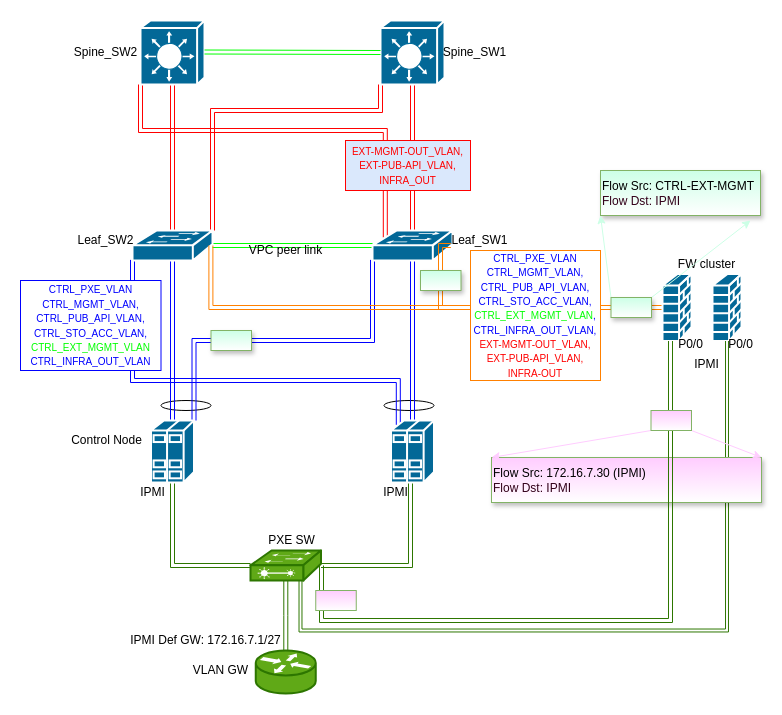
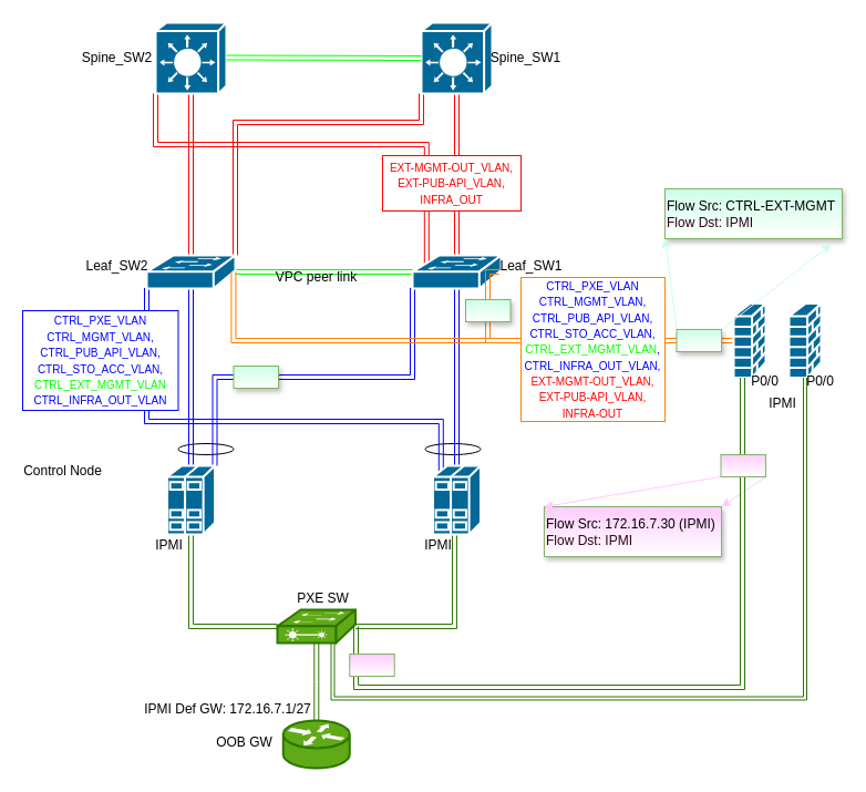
  <mxCell id="0" />
  <mxCell id="1" parent="0" />
  <mxCell id="2" value="" style="ellipse;whiteSpace=wrap;html=1;" parent="1" vertex="1"><mxGeometry x="160.5" y="400" width="50" height="10" as="geometry" /></mxCell>
  <mxCell id="3" value="" style="ellipse;whiteSpace=wrap;html=1;" parent="1" vertex="1"><mxGeometry x="383.5" y="400" width="50" height="10" as="geometry" /></mxCell>
  <mxCell id="4" style="edgeStyle=orthogonalEdgeStyle;rounded=0;orthogonalLoop=1;jettySize=auto;html=1;entryX=0.5;entryY=0.98;entryDx=0;entryDy=0;entryPerimeter=0;shape=link;strokeColor=#0000FF;" parent="1" source="7" target="15" edge="1"><mxGeometry relative="1" as="geometry" /></mxCell>
  <mxCell id="5" style="edgeStyle=orthogonalEdgeStyle;rounded=0;orthogonalLoop=1;jettySize=auto;html=1;exitX=1;exitY=0;exitDx=0;exitDy=0;exitPerimeter=0;entryX=0;entryY=0.98;entryDx=0;entryDy=0;entryPerimeter=0;shape=link;strokeColor=#0000FF;" parent="1" source="7" target="18" edge="1"><mxGeometry relative="1" as="geometry" /></mxCell>
  <mxCell id="6" style="edgeStyle=orthogonalEdgeStyle;rounded=0;orthogonalLoop=1;jettySize=auto;html=1;exitX=0.5;exitY=1;exitDx=0;exitDy=0;exitPerimeter=0;entryX=0;entryY=0.5;entryDx=0;entryDy=0;entryPerimeter=0;fillColor=#60a917;strokeColor=#2D7600;shape=link;" parent="1" source="7" target="37" edge="1"><mxGeometry relative="1" as="geometry" /></mxCell>
  <mxCell id="7" value="" style="shape=mxgraph.cisco.servers.standard_host;html=1;pointerEvents=1;dashed=0;fillColor=#036897;strokeColor=#ffffff;strokeWidth=2;verticalLabelPosition=bottom;verticalAlign=top;align=center;outlineConnect=0;" parent="1" vertex="1"><mxGeometry x="150.5" y="420" width="43" height="62" as="geometry" /></mxCell>
  <mxCell id="8" style="edgeStyle=orthogonalEdgeStyle;rounded=0;orthogonalLoop=1;jettySize=auto;html=1;exitX=0.17;exitY=0.07;exitDx=0;exitDy=0;exitPerimeter=0;entryX=0;entryY=0.98;entryDx=0;entryDy=0;entryPerimeter=0;shape=link;strokeColor=#0000FF;" parent="1" source="11" target="15" edge="1"><mxGeometry relative="1" as="geometry"><Array as="points"><mxPoint x="398" y="380" /><mxPoint x="132" y="380" /></Array></mxGeometry></mxCell>
  <mxCell id="9" style="edgeStyle=orthogonalEdgeStyle;shape=link;rounded=0;orthogonalLoop=1;jettySize=auto;html=1;exitX=0.5;exitY=0;exitDx=0;exitDy=0;exitPerimeter=0;entryX=0.5;entryY=0.98;entryDx=0;entryDy=0;entryPerimeter=0;strokeColor=#0000FF;" parent="1" source="11" target="18" edge="1"><mxGeometry relative="1" as="geometry" /></mxCell>
  <mxCell id="10" style="edgeStyle=orthogonalEdgeStyle;rounded=0;orthogonalLoop=1;jettySize=auto;html=1;entryX=1;entryY=0.5;entryDx=0;entryDy=0;entryPerimeter=0;fillColor=#60a917;strokeColor=#2D7600;shape=link;" parent="1" source="11" target="37" edge="1"><mxGeometry relative="1" as="geometry"><Array as="points"><mxPoint x="410" y="565" /></Array></mxGeometry></mxCell>
  <mxCell id="11" value="" style="shape=mxgraph.cisco.servers.standard_host;html=1;pointerEvents=1;dashed=0;fillColor=#036897;strokeColor=#ffffff;strokeWidth=2;verticalLabelPosition=bottom;verticalAlign=top;align=center;outlineConnect=0;" parent="1" vertex="1"><mxGeometry x="390.5" y="420" width="43" height="62" as="geometry" /></mxCell>
  <mxCell id="12" style="edgeStyle=orthogonalEdgeStyle;shape=link;rounded=0;orthogonalLoop=1;jettySize=auto;html=1;entryX=0.5;entryY=1;entryDx=0;entryDy=0;entryPerimeter=0;strokeColor=#FF0000;" parent="1" source="15" target="23" edge="1"><mxGeometry relative="1" as="geometry" /></mxCell>
  <mxCell id="13" style="edgeStyle=orthogonalEdgeStyle;shape=link;rounded=0;orthogonalLoop=1;jettySize=auto;html=1;exitX=1;exitY=0;exitDx=0;exitDy=0;exitPerimeter=0;entryX=0;entryY=1;entryDx=0;entryDy=0;entryPerimeter=0;strokeColor=#FF0000;" parent="1" source="15" target="24" edge="1"><mxGeometry relative="1" as="geometry"><Array as="points"><mxPoint x="212" y="110" /><mxPoint x="380" y="110" /></Array></mxGeometry></mxCell>
  <mxCell id="14" style="edgeStyle=orthogonalEdgeStyle;shape=link;rounded=0;orthogonalLoop=1;jettySize=auto;html=1;strokeColor=#00FF00;" parent="1" source="15" target="18" edge="1"><mxGeometry relative="1" as="geometry" /></mxCell>
  <mxCell id="15" value="" style="shape=mxgraph.cisco.switches.workgroup_switch;html=1;pointerEvents=1;dashed=0;fillColor=#036897;strokeColor=#ffffff;strokeWidth=2;verticalLabelPosition=bottom;verticalAlign=top;align=center;outlineConnect=0;" parent="1" vertex="1"><mxGeometry x="132" y="230" width="80" height="30" as="geometry" /></mxCell>
  <mxCell id="16" style="edgeStyle=orthogonalEdgeStyle;shape=link;rounded=0;orthogonalLoop=1;jettySize=auto;html=1;strokeColor=#FF0000;" parent="1" source="18" target="24" edge="1"><mxGeometry relative="1" as="geometry" /></mxCell>
  <mxCell id="17" style="edgeStyle=orthogonalEdgeStyle;shape=link;rounded=0;orthogonalLoop=1;jettySize=auto;html=1;exitX=0.16;exitY=0.23;exitDx=0;exitDy=0;exitPerimeter=0;entryX=0;entryY=1;entryDx=0;entryDy=0;entryPerimeter=0;strokeColor=#FF0000;" parent="1" source="18" target="23" edge="1"><mxGeometry relative="1" as="geometry"><Array as="points"><mxPoint x="385" y="130" /><mxPoint x="140" y="130" /></Array></mxGeometry></mxCell>
  <mxCell id="18" value="" style="shape=mxgraph.cisco.switches.workgroup_switch;html=1;pointerEvents=1;dashed=0;fillColor=#036897;strokeColor=#ffffff;strokeWidth=2;verticalLabelPosition=bottom;verticalAlign=top;align=center;outlineConnect=0;" parent="1" vertex="1"><mxGeometry x="372" y="230" width="80" height="30" as="geometry" /></mxCell>
  <mxCell id="19" style="edgeStyle=orthogonalEdgeStyle;rounded=0;orthogonalLoop=1;jettySize=auto;html=1;entryX=0.98;entryY=0.5;entryDx=0;entryDy=0;entryPerimeter=0;strokeColor=#FF8000;shape=link;" parent="1" source="21" target="18" edge="1"><mxGeometry relative="1" as="geometry"><Array as="points"><mxPoint x="440" y="307" /><mxPoint x="440" y="245" /></Array></mxGeometry></mxCell>
  <mxCell id="20" style="edgeStyle=orthogonalEdgeStyle;rounded=0;orthogonalLoop=1;jettySize=auto;html=1;entryX=0.98;entryY=0.5;entryDx=0;entryDy=0;entryPerimeter=0;strokeColor=#FF8000;shape=link;" parent="1" source="21" target="15" edge="1"><mxGeometry relative="1" as="geometry" /></mxCell>
  <mxCell id="21" value="" style="shape=mxgraph.cisco.security.firewall;html=1;pointerEvents=1;dashed=0;fillColor=#036897;strokeColor=#ffffff;strokeWidth=2;verticalLabelPosition=bottom;verticalAlign=top;align=center;outlineConnect=0;" parent="1" vertex="1"><mxGeometry x="662" y="273.5" width="29" height="67" as="geometry" /></mxCell>
  <mxCell id="22" value="" style="shape=mxgraph.cisco.security.firewall;html=1;pointerEvents=1;dashed=0;fillColor=#036897;strokeColor=#ffffff;strokeWidth=2;verticalLabelPosition=bottom;verticalAlign=top;align=center;outlineConnect=0;" parent="1" vertex="1"><mxGeometry x="712" y="273.5" width="29" height="67" as="geometry" /></mxCell>
  <mxCell id="23" value="" style="shape=mxgraph.cisco.switches.layer_3_switch;html=1;pointerEvents=1;dashed=0;fillColor=#036897;strokeColor=#ffffff;strokeWidth=2;verticalLabelPosition=bottom;verticalAlign=top;align=center;outlineConnect=0;" parent="1" vertex="1"><mxGeometry x="140" y="20" width="64" height="64" as="geometry" /></mxCell>
  <mxCell id="24" value="" style="shape=mxgraph.cisco.switches.layer_3_switch;html=1;pointerEvents=1;dashed=0;fillColor=#036897;strokeColor=#ffffff;strokeWidth=2;verticalLabelPosition=bottom;verticalAlign=top;align=center;outlineConnect=0;" parent="1" vertex="1"><mxGeometry x="380" y="20" width="64" height="64" as="geometry" /></mxCell>
  <mxCell id="25" value="Leaf_SW2" style="text;html=1;align=center;verticalAlign=middle;resizable=0;points=[];autosize=1;" parent="1" vertex="1"><mxGeometry x="70" y="230" width="70" height="20" as="geometry" /></mxCell>
  <mxCell id="26" value="Leaf_SW1" style="text;html=1;align=center;verticalAlign=middle;resizable=0;points=[];autosize=1;" parent="1" vertex="1"><mxGeometry x="444" y="230" width="70" height="20" as="geometry" /></mxCell>
  <mxCell id="27" value="Spine_SW2" style="text;html=1;align=center;verticalAlign=middle;resizable=0;points=[];autosize=1;" parent="1" vertex="1"><mxGeometry x="65" y="42" width="80" height="20" as="geometry" /></mxCell>
  <mxCell id="28" value="Spine_SW1" style="text;html=1;align=center;verticalAlign=middle;resizable=0;points=[];autosize=1;" parent="1" vertex="1"><mxGeometry x="434" y="42" width="80" height="20" as="geometry" /></mxCell>
- <mxCell id="29" value="Control Node" style="text;html=1;align=center;verticalAlign=middle;resizable=0;points=[];autosize=1;" parent="1" vertex="1"><mxGeometry x="60.5" y="430" width="90" height="20" as="geometry" /></mxCell>
- <mxCell id="30" value="FW cluster" style="text;html=1;align=center;verticalAlign=middle;resizable=0;points=[];autosize=1;" parent="1" vertex="1"><mxGeometry x="671" y="253.5" width="70" height="20" as="geometry" /></mxCell>
+ <mxCell id="29" value="Control Node" style="text;html=1;align=center;verticalAlign=middle;resizable=0;points=[];autosize=1;" parent="1" vertex="1"><mxGeometry x="10.5" y="415" width="90" height="20" as="geometry" /></mxCell>
  <mxCell id="31" value="VPC peer link" style="text;html=1;align=center;verticalAlign=middle;resizable=0;points=[];autosize=1;" parent="1" vertex="1"><mxGeometry x="240" y="240" width="90" height="20" as="geometry" /></mxCell>
  <mxCell id="32" style="edgeStyle=orthogonalEdgeStyle;shape=link;rounded=0;orthogonalLoop=1;jettySize=auto;html=1;entryX=0;entryY=0.5;entryDx=0;entryDy=0;entryPerimeter=0;strokeColor=#00FF00;" parent="1" target="24" edge="1"><mxGeometry relative="1" as="geometry"><mxPoint x="204" y="51.5" as="sourcePoint" /><mxPoint x="364" y="51.5" as="targetPoint" /></mxGeometry></mxCell>
  <mxCell id="33" value="&lt;span style=&quot;font-family: &amp;#34;calibri&amp;#34; , sans-serif ; text-transform: uppercase&quot;&gt;&lt;font style=&quot;font-size: 10px&quot; color=&quot;#0000ff&quot;&gt;CTRL_PXE_VLAN&lt;br&gt;ctrl_mgmt_vlan, ctrl_pub_api_vlan,&lt;br&gt;ctrl_sto_acc_vlan, &lt;/font&gt;&lt;font style=&quot;font-size: 10px&quot;&gt;&lt;font style=&quot;background-color: rgb(255 , 255 , 255)&quot; color=&quot;#00ff00&quot;&gt;CTRL_ext_mgmt_vlan&lt;/font&gt;&lt;br&gt;&lt;font color=&quot;#0000ff&quot;&gt;CTRL_INFRA_OUT_VLAN&lt;/font&gt;&lt;br&gt;&lt;/font&gt;&lt;/span&gt;" style="whiteSpace=wrap;html=1;strokeColor=#0000FF;" parent="1" vertex="1"><mxGeometry x="20" y="280" width="140.5" height="90" as="geometry" /></mxCell>
  <mxCell id="34" value="&lt;font style=&quot;font-size: 10px&quot;&gt;&lt;font style=&quot;font-size: 10px&quot;&gt;&lt;font face=&quot;calibri, sans-serif&quot; style=&quot;color: rgb(0 , 0 , 255) ; font-size: 10px&quot;&gt;&lt;span style=&quot;text-transform: uppercase&quot;&gt;CTRL_PXE_VLAN&lt;br&gt;ctrl_mgmt_vlan, ctrl_pub_api_vlan,&lt;/span&gt;&lt;/font&gt;&lt;br&gt;&lt;font face=&quot;calibri, sans-serif&quot; style=&quot;font-size: 10px&quot;&gt;&lt;span style=&quot;text-transform: uppercase&quot;&gt;&lt;font color=&quot;#0000ff&quot;&gt;ctrl_sto_acc_vlan, &lt;/font&gt;&lt;font color=&quot;#00ff00&quot;&gt;CTRL_ext_mgmt_vlan&lt;/font&gt;&lt;font color=&quot;#0000ff&quot;&gt;,&lt;/font&gt;&lt;br&gt;&lt;font color=&quot;#0000ff&quot;&gt;CTRL_INFRA_OUT_VLAN,&lt;/font&gt;&lt;/span&gt;&lt;/font&gt;&lt;br&gt;&lt;font face=&quot;calibri, sans-serif&quot; style=&quot;font-size: 10px&quot; color=&quot;#ff0000&quot;&gt;&lt;span style=&quot;text-transform: uppercase&quot;&gt;EXT-MGMT-OUT_VLAN,&lt;br&gt;EXT-PUB-API_VLAN, INFRA-OUT&lt;/span&gt;&lt;/font&gt;&lt;/font&gt;&lt;/font&gt;&lt;font style=&quot;font-size: 10px&quot; color=&quot;#0000ff&quot;&gt;&lt;br&gt;&lt;/font&gt;" style="whiteSpace=wrap;html=1;strokeColor=#FF8000;" parent="1" vertex="1"><mxGeometry x="470" y="250" width="130" height="130" as="geometry" /></mxCell>
- <mxCell id="35" value="&lt;span style=&quot;color: rgb(255 , 0 , 0) ; font-family: &amp;#34;calibri&amp;#34; , sans-serif ; font-size: 10px ; text-transform: uppercase&quot;&gt;EXT-MGMT-OUT_VLAN,&lt;/span&gt;&lt;br style=&quot;color: rgb(255 , 0 , 0) ; font-family: &amp;#34;calibri&amp;#34; , sans-serif ; font-size: 10px ; text-transform: uppercase&quot;&gt;&lt;span style=&quot;color: rgb(255 , 0 , 0) ; font-family: &amp;#34;calibri&amp;#34; , sans-serif ; font-size: 10px ; text-transform: uppercase&quot;&gt;EXT-PUB-API_VLAN, INFRA_OUT&lt;/span&gt;&lt;font style=&quot;font-size: 10px&quot; color=&quot;#0000ff&quot;&gt;&lt;br&gt;&lt;/font&gt;" style="whiteSpace=wrap;html=1;strokeColor=#FF0000;fillColor=#dae8fc;" parent="1" vertex="1"><mxGeometry x="345" y="140" width="125" height="50" as="geometry" /></mxCell>
+ <mxCell id="35" value="&lt;span style=&quot;color: rgb(255 , 0 , 0) ; font-family: &amp;#34;calibri&amp;#34; , sans-serif ; font-size: 10px ; text-transform: uppercase&quot;&gt;EXT-MGMT-OUT_VLAN,&lt;/span&gt;&lt;br style=&quot;color: rgb(255 , 0 , 0) ; font-family: &amp;#34;calibri&amp;#34; , sans-serif ; font-size: 10px ; text-transform: uppercase&quot;&gt;&lt;span style=&quot;color: rgb(255 , 0 , 0) ; font-family: &amp;#34;calibri&amp;#34; , sans-serif ; font-size: 10px ; text-transform: uppercase&quot;&gt;EXT-PUB-API_VLAN, INFRA_OUT&lt;/span&gt;&lt;font style=&quot;font-size: 10px&quot; color=&quot;#0000ff&quot;&gt;&lt;br&gt;&lt;/font&gt;" style="whiteSpace=wrap;html=1;strokeColor=#FF0000;" parent="1" vertex="1"><mxGeometry x="345" y="140" width="125" height="50" as="geometry" /></mxCell>
  <mxCell id="36" style="edgeStyle=orthogonalEdgeStyle;rounded=0;orthogonalLoop=1;jettySize=auto;html=1;fillColor=#60a917;strokeColor=#2D7600;shape=link;" parent="1" source="37" target="38" edge="1"><mxGeometry relative="1" as="geometry" /></mxCell>
  <mxCell id="37" value="" style="shape=mxgraph.cisco.switches.layer_2_remote_switch;html=1;pointerEvents=1;dashed=0;fillColor=#60a917;strokeColor=#2D7600;strokeWidth=2;verticalLabelPosition=bottom;verticalAlign=top;align=center;outlineConnect=0;fontColor=#ffffff;" parent="1" vertex="1"><mxGeometry x="250" y="550" width="70.5" height="30" as="geometry" /></mxCell>
  <mxCell id="38" value="" style="shape=mxgraph.cisco.routers.router;html=1;pointerEvents=1;dashed=0;fillColor=#60a917;strokeColor=#2D7600;strokeWidth=2;verticalLabelPosition=bottom;verticalAlign=top;align=center;outlineConnect=0;fontColor=#ffffff;" parent="1" vertex="1"><mxGeometry x="255.25" y="650" width="60" height="43" as="geometry" /></mxCell>
  <mxCell id="39" value="PXE SW" style="text;html=1;align=center;verticalAlign=middle;resizable=0;points=[];autosize=1;" parent="1" vertex="1"><mxGeometry x="260.5" y="530" width="60" height="20" as="geometry" /></mxCell>
  <mxCell id="40" value="IPMI" style="text;html=1;align=center;verticalAlign=middle;resizable=0;points=[];autosize=1;" parent="1" vertex="1"><mxGeometry x="132" y="482" width="40" height="20" as="geometry" /></mxCell>
  <mxCell id="41" value="IPMI" style="text;html=1;align=center;verticalAlign=middle;resizable=0;points=[];autosize=1;" parent="1" vertex="1"><mxGeometry x="375" y="482" width="40" height="20" as="geometry" /></mxCell>
  <mxCell id="42" value="IPMI" style="text;html=1;align=center;verticalAlign=middle;resizable=0;points=[];autosize=1;" parent="1" vertex="1"><mxGeometry x="686" y="353.5" width="40" height="20" as="geometry" /></mxCell>
  <mxCell id="43" value="&lt;span style=&quot;color: rgba(0 , 0 , 0 , 0) ; font-family: monospace ; font-size: 0px&quot;&gt;%3CmxGraphModel%3E%3Croot%3E%3CmxCell%20id%3D%220%22%2F%3E%3CmxCell%20id%3D%221%22%20parent%3D%220%22%2F%3E%3CmxCell%20id%3D%222%22%20value%3D%2210.7.10.3%2F24%22%20style%3D%22text%3Bhtml%3D1%3Balign%3Dcenter%3BverticalAlign%3Dmiddle%3Bresizable%3D0%3Bpoints%3D%5B%5D%3Bautosize%3D1%3B%22%20vertex%3D%221%22%20parent%3D%221%22%3E%3CmxGeometry%20x%3D%22199.5%22%20y%3D%22540%22%20width%3D%2280%22%20height%3D%2220%22%20as%3D%22geometry%22%2F%3E%3C%2FmxCell%3E%3C%2Froot%3E%3C%2FmxGraphModel%3E&lt;/span&gt;" style="text;html=1;align=center;verticalAlign=middle;resizable=0;points=[];autosize=1;" parent="1" vertex="1"><mxGeometry x="300" y="640" width="20" height="20" as="geometry" /></mxCell>
  <mxCell id="44" value="IPMI Def GW: 172.16.7.1/27" style="text;html=1;align=center;verticalAlign=middle;resizable=0;points=[];autosize=1;" parent="1" vertex="1"><mxGeometry x="120" y="630" width="170" height="20" as="geometry" /></mxCell>
- <mxCell id="45" value="VLAN GW" style="text;html=1;align=center;verticalAlign=middle;resizable=0;points=[];autosize=1;" parent="1" vertex="1"><mxGeometry x="185.25" y="660" width="70" height="20" as="geometry" /></mxCell>
+ <mxCell id="45" value="OOB GW" style="text;html=1;align=center;verticalAlign=middle;resizable=0;points=[];autosize=1;" parent="1" vertex="1"><mxGeometry x="185.25" y="660" width="70" height="20" as="geometry" /></mxCell>
  <mxCell id="46" value="P0/0" style="text;html=1;align=center;verticalAlign=middle;resizable=0;points=[];autosize=1;" parent="1" vertex="1"><mxGeometry x="720" y="333.5" width="40" height="20" as="geometry" /></mxCell>
  <mxCell id="47" value="P0/0" style="text;html=1;align=center;verticalAlign=middle;resizable=0;points=[];autosize=1;" parent="1" vertex="1"><mxGeometry x="670" y="333.5" width="40" height="20" as="geometry" /></mxCell>
  <mxCell id="48" style="edgeStyle=orthogonalEdgeStyle;rounded=0;orthogonalLoop=1;jettySize=auto;html=1;fillColor=#60a917;strokeColor=#2D7600;shape=link;exitX=0.5;exitY=1;exitDx=0;exitDy=0;exitPerimeter=0;width=2.941;" parent="1" source="22" target="37" edge="1"><mxGeometry relative="1" as="geometry"><Array as="points"><mxPoint x="727" y="630" /><mxPoint x="300" y="630" /></Array><mxPoint x="706.5" y="347" as="sourcePoint" /><mxPoint x="320.5" y="580" as="targetPoint" /></mxGeometry></mxCell>
  <mxCell id="49" value="" style="whiteSpace=wrap;html=1;strokeColor=#82b366;gradientColor=#ffffff;fillColor=#CCFFE6;shadow=1;" parent="1" vertex="1"><mxGeometry x="210.5" y="330" width="40.5" height="20" as="geometry" /></mxCell>
  <mxCell id="50" value="" style="whiteSpace=wrap;html=1;strokeColor=#82b366;gradientColor=#ffffff;fillColor=#CCFFE6;shadow=1;" parent="1" vertex="1"><mxGeometry x="420" y="270" width="40.5" height="20" as="geometry" /></mxCell>
  <mxCell id="51" value="&lt;span&gt;Flow&amp;nbsp;&lt;/span&gt;&lt;span&gt;Src: CTRL-EXT-MGMT&lt;br&gt;&lt;/span&gt;&lt;span style=&quot;color: rgb(51 , 0 , 26)&quot;&gt;Flow Dst: IPMI&lt;/span&gt;" style="whiteSpace=wrap;html=1;strokeColor=#82b366;gradientColor=#ffffff;fillColor=#CCFFE6;shadow=1;align=left;" parent="1" vertex="1"><mxGeometry x="600" y="170" width="160" height="45" as="geometry" /></mxCell>
  <mxCell id="52" style="edgeStyle=none;orthogonalLoop=1;jettySize=auto;html=1;exitX=0;exitY=0;exitDx=0;exitDy=0;entryX=0;entryY=1;entryDx=0;entryDy=0;strokeColor=#CCFFE6;" parent="1" source="54" target="51" edge="1"><mxGeometry relative="1" as="geometry" /></mxCell>
  <mxCell id="53" style="edgeStyle=none;orthogonalLoop=1;jettySize=auto;html=1;exitX=1;exitY=0;exitDx=0;exitDy=0;strokeColor=#CCFFE6;" parent="1" source="54" edge="1"><mxGeometry relative="1" as="geometry"><mxPoint x="750" y="220" as="targetPoint" /></mxGeometry></mxCell>
  <mxCell id="54" value="" style="whiteSpace=wrap;html=1;strokeColor=#82b366;gradientColor=#ffffff;fillColor=#CCFFE6;shadow=1;" parent="1" vertex="1"><mxGeometry x="610.5" y="297" width="40.5" height="20" as="geometry" /></mxCell>
- <mxCell id="55" value="&lt;span&gt;Flow&amp;nbsp;&lt;/span&gt;&lt;span&gt;Src: 172.16.7.30 (IPMI)&lt;br&gt;&lt;/span&gt;&lt;span style=&quot;color: rgb(51 , 0 , 26)&quot;&gt;Flow Dst: IPMI&lt;/span&gt;" style="whiteSpace=wrap;html=1;strokeColor=#82b366;gradientColor=#ffffff;shadow=1;align=left;fillColor=#FFCCFF;" parent="1" vertex="1"><mxGeometry x="491" y="457" width="270" height="45" as="geometry" /></mxCell>
+ <mxCell id="55" value="&lt;span&gt;Flow&amp;nbsp;&lt;/span&gt;&lt;span&gt;Src: 172.16.7.30 (IPMI)&lt;br&gt;&lt;/span&gt;&lt;span style=&quot;color: rgb(51 , 0 , 26)&quot;&gt;Flow Dst: IPMI&lt;/span&gt;" style="whiteSpace=wrap;html=1;strokeColor=#82b366;gradientColor=#ffffff;shadow=1;align=left;fillColor=#FFCCFF;" parent="1" vertex="1"><mxGeometry x="491" y="457" width="160" height="45" as="geometry" /></mxCell>
  <mxCell id="56" style="edgeStyle=none;orthogonalLoop=1;jettySize=auto;html=1;exitX=0;exitY=1;exitDx=0;exitDy=0;entryX=0;entryY=0;entryDx=0;entryDy=0;strokeColor=#FFCCFF;" parent="1" source="59" target="55" edge="1"><mxGeometry relative="1" as="geometry" /></mxCell>
  <mxCell id="57" style="edgeStyle=none;orthogonalLoop=1;jettySize=auto;html=1;exitX=1;exitY=1;exitDx=0;exitDy=0;entryX=1;entryY=0;entryDx=0;entryDy=0;strokeColor=#FFCCFF;" parent="1" source="59" target="55" edge="1"><mxGeometry relative="1" as="geometry" /></mxCell>
  <mxCell id="58" style="edgeStyle=orthogonalEdgeStyle;rounded=0;orthogonalLoop=1;jettySize=auto;html=1;fillColor=#60a917;strokeColor=#2D7600;shape=link;" parent="1" source="21" target="37" edge="1"><mxGeometry relative="1" as="geometry"><Array as="points"><mxPoint x="670" y="620" /><mxPoint x="321" y="620" /><mxPoint x="321" y="565" /></Array><mxPoint x="656.5" y="347" as="sourcePoint" /><mxPoint x="321" y="610" as="targetPoint" /></mxGeometry></mxCell>
  <mxCell id="59" value="" style="whiteSpace=wrap;html=1;strokeColor=#82b366;gradientColor=#ffffff;fillColor=#FFCCFF;" parent="1" vertex="1"><mxGeometry x="650.5" y="410" width="40.5" height="20" as="geometry" /></mxCell>
  <mxCell id="60" value="" style="whiteSpace=wrap;html=1;strokeColor=#82b366;gradientColor=#ffffff;fillColor=#FFCCFF;" parent="1" vertex="1"><mxGeometry x="315.25" y="590" width="40.5" height="20" as="geometry" /></mxCell>
